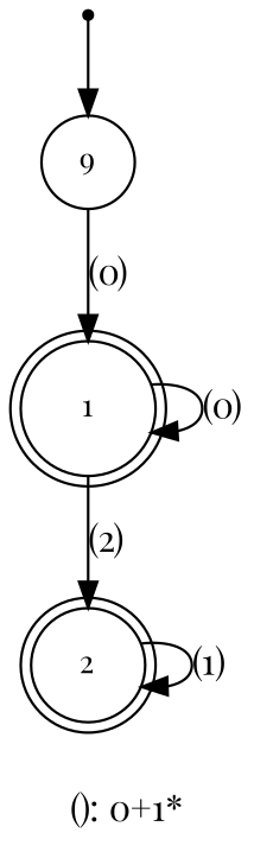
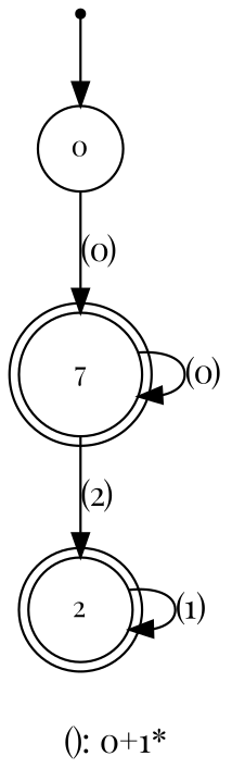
  digraph {
    fontname="Playfair Display"
    label="(): 0+1*"
    rankdir=TB
    node [fontname="Playfair Display" fontsize=12 shape=doublecircle]
    edge [fontname="Playfair Display"]
-   n1 [label=9 shape=circle]
-   n2 [label=1]
+   n1 [label=0 shape=circle]
+   n2 [label=7]
    n3 [label=2]
    n4 [label=2 shape=point]
    n1 -> n2 [label="(0)"]
    n2 -> n2 [label="(0)"]
    n2 -> n3 [label="(2)"]
    n3 -> n3 [label="(1)"]
    n4 -> n1
  }
